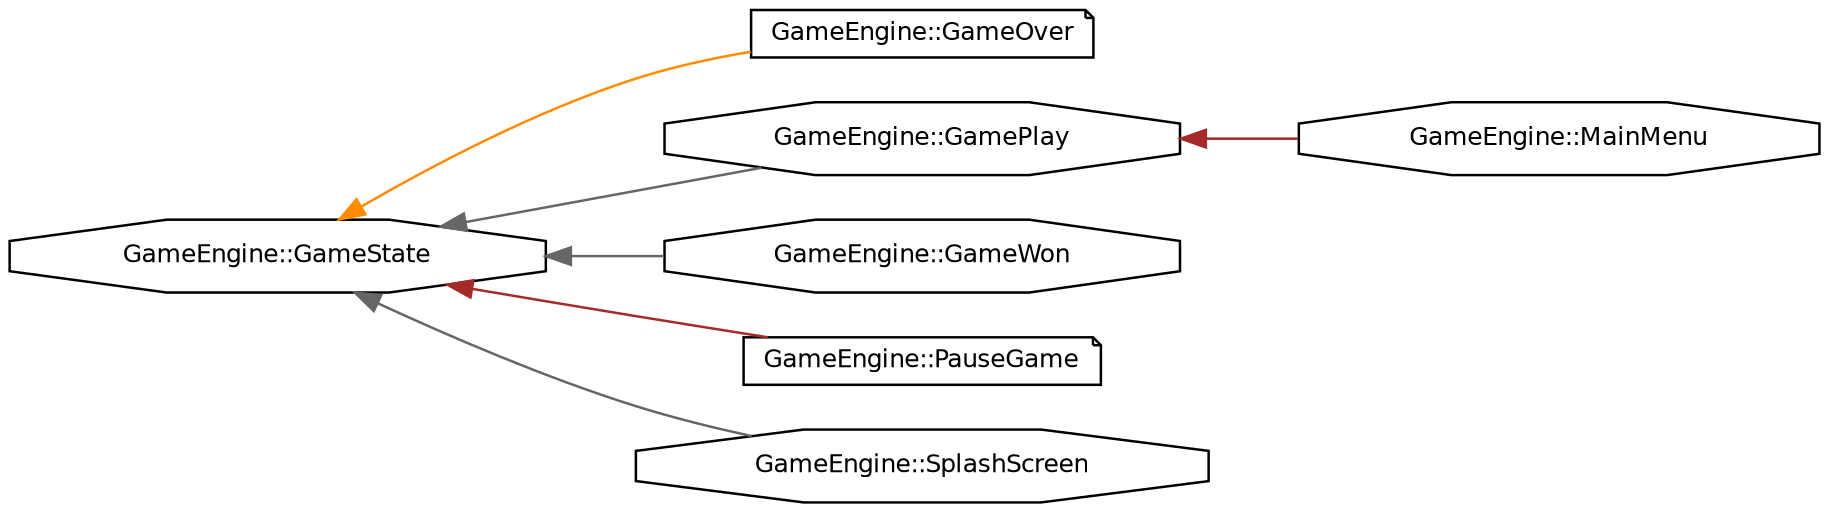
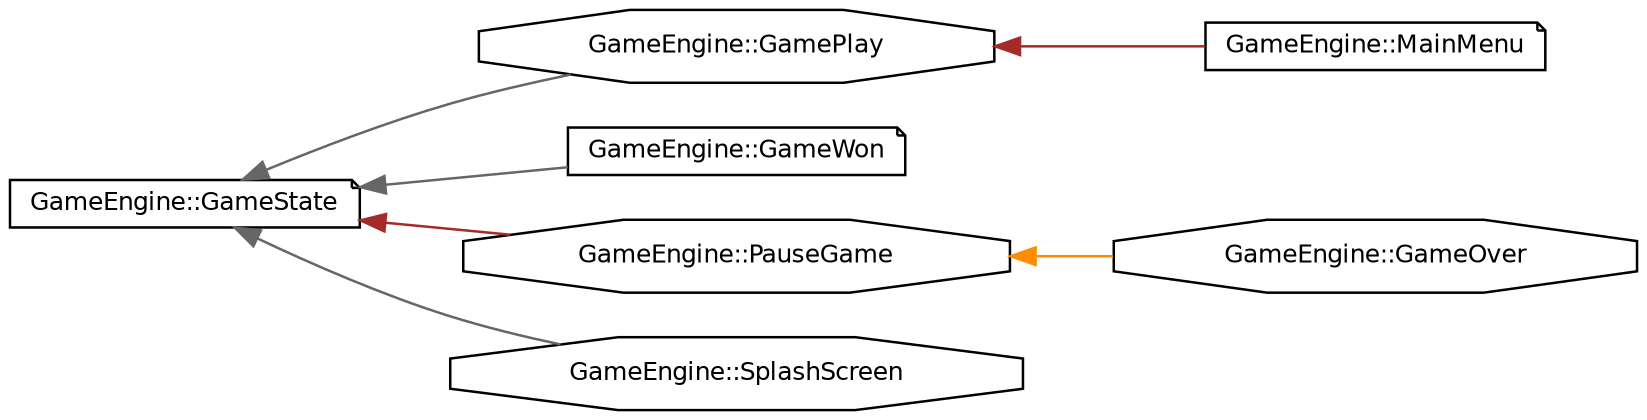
  digraph {
    rankdir=LR
    node [color=black fillcolor=white fontname=Helvetica fontsize=10 shape=octagon style=filled]
    edge [color=gray40 dir=back fontname=Helvetica fontsize=10 labelfontname=Helvetica labelfontsize=10 style=solid]
-   n1 [height=0.2 label="GameEngine::GameState" width=0.4]
-   n2 [height=0.2 label="GameEngine::GameOver" shape=note width=0.4]
+   n1 [height=0.2 label="GameEngine::GameState" shape=note width=0.4]
+   n2 [height=0.2 label="GameEngine::GameOver" width=0.4]
    n3 [height=0.2 label="GameEngine::GamePlay" width=0.4]
-   n4 [height=0.2 label="GameEngine::GameWon" width=0.4]
-   n5 [height=0.2 label="GameEngine::PauseGame" shape=note width=0.4]
+   n4 [height=0.2 label="GameEngine::GameWon" shape=note width=0.4]
+   n5 [height=0.2 label="GameEngine::PauseGame" width=0.4]
    n6 [height=0.2 label="GameEngine::SplashScreen" width=0.4]
-   n7 [height=0.2 label="GameEngine::MainMenu" width=0.4]
-   n1 -> n2 [color=darkorange]
+   n7 [height=0.2 label="GameEngine::MainMenu" shape=note width=0.4]
+   n5 -> n2 [color=darkorange]
    n1 -> n3
    n1 -> n4
    n1 -> n5 [color=brown]
    n1 -> n6
    n3 -> n7 [color=brown]
  }
